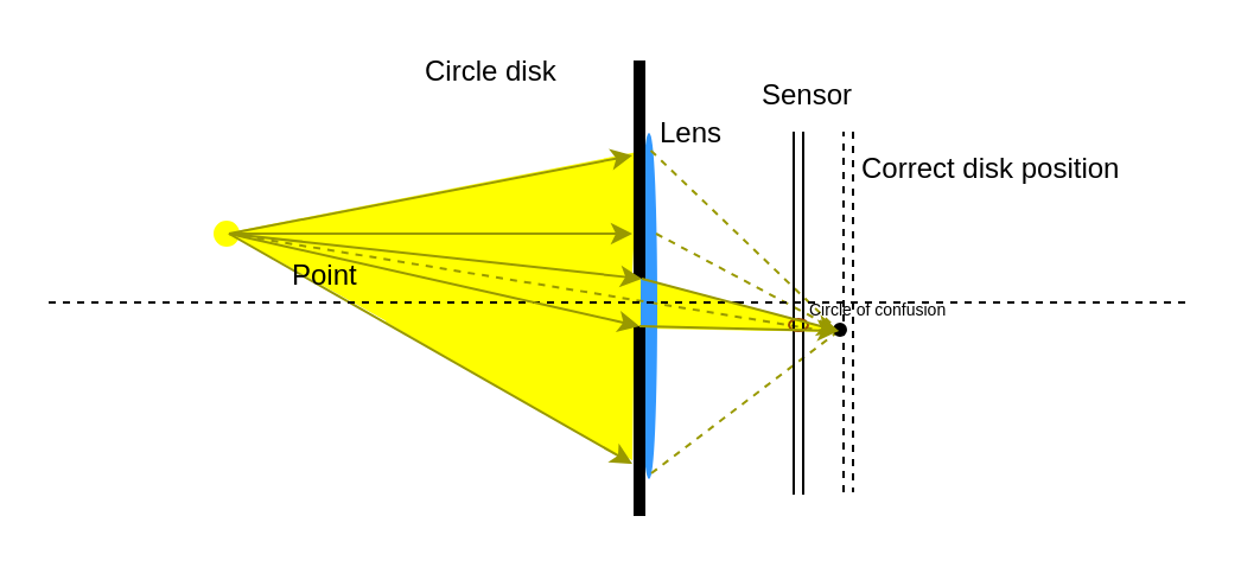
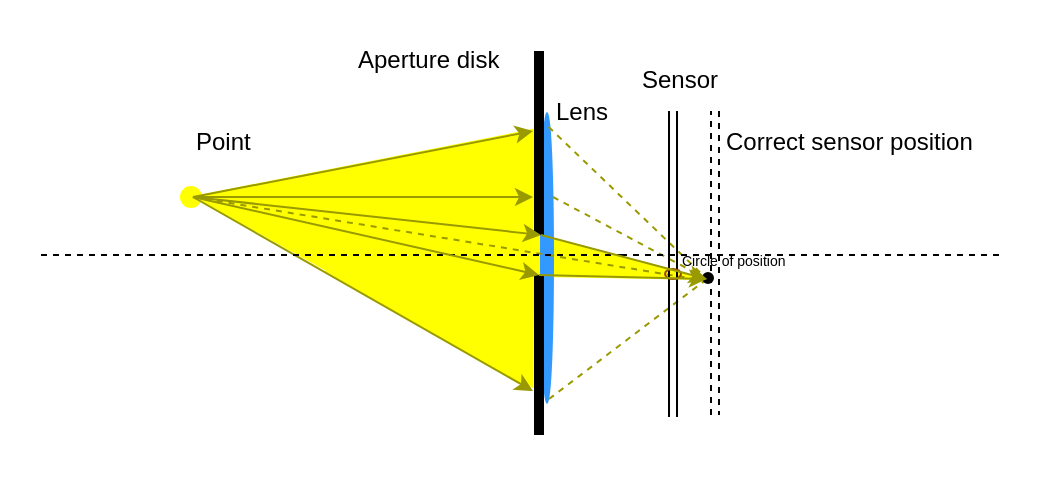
  <mxCell id="0" />
  <mxCell id="1" parent="0" />
  <mxCell id="2" value="" style="rounded=0;whiteSpace=wrap;html=1;strokeColor=#FFFF00;fillColor=#FFFF00;gradientColor=none;fontSize=12;" vertex="1" parent="1"><mxGeometry x="223" y="117" width="46" height="20" as="geometry" /></mxCell>
  <mxCell id="3" value="" style="triangle;whiteSpace=wrap;html=1;strokeColor=#FFFF00;fillColor=#FFFF00;gradientColor=none;fontSize=12;direction=north;rotation=32;" vertex="1" parent="1"><mxGeometry x="214" y="118" width="73" height="60" as="geometry" /></mxCell>
  <mxCell id="4" value="" style="triangle;whiteSpace=wrap;html=1;strokeColor=#FFFF00;fillColor=#FFFF00;gradientColor=none;rotation=8;" vertex="1" parent="1"><mxGeometry x="273" y="124" width="78" height="19" as="geometry" /></mxCell>
  <mxCell id="5" value="" style="ellipse;whiteSpace=wrap;html=1;aspect=fixed;strokeColor=#FFFF00;fillColor=#FFFF00;gradientColor=none;" vertex="1" parent="1"><mxGeometry x="90" y="93" width="10" height="10" as="geometry" /></mxCell>
  <mxCell id="6" value="" style="triangle;whiteSpace=wrap;html=1;strokeColor=#FFFF00;fillColor=#FFFF00;gradientColor=none;direction=west;rotation=9;" vertex="1" parent="1"><mxGeometry x="96" y="51" width="162" height="119" as="geometry" /></mxCell>
  <mxCell id="7" value="" style="triangle;whiteSpace=wrap;html=1;strokeColor=#FFFF00;fillColor=#FFFF00;gradientColor=none;direction=north;rotation=30;" vertex="1" parent="1"><mxGeometry x="183" y="59" width="114" height="112" as="geometry" /></mxCell>
  <mxCell id="8" value="" style="endArrow=classic;html=1;shadow=0;strokeColor=#999900;endFill=1;" edge="1" parent="1"><mxGeometry width="50" height="50" relative="1" as="geometry"><mxPoint x="96" y="98" as="sourcePoint" /><mxPoint x="266" y="98" as="targetPoint" /></mxGeometry></mxCell>
  <mxCell id="9" value="" style="endArrow=classic;html=1;shadow=0;strokeColor=#999900;endFill=1;" edge="1" parent="1"><mxGeometry width="50" height="50" relative="1" as="geometry"><mxPoint x="96" y="98" as="sourcePoint" /><mxPoint x="266" y="195" as="targetPoint" /></mxGeometry></mxCell>
  <mxCell id="10" value="" style="ellipse;whiteSpace=wrap;html=1;strokeColor=#3399FF;fillColor=#3399FF;gradientColor=none;" vertex="1" parent="1"><mxGeometry x="270" y="56" width="6" height="145" as="geometry" /></mxCell>
  <mxCell id="11" value="" style="endArrow=none;html=1;shadow=0;strokeColor=#999900;endFill=0;dashed=1;" edge="1" parent="1"><mxGeometry width="50" height="50" relative="1" as="geometry"><mxPoint x="276" y="98" as="sourcePoint" /><mxPoint x="353" y="139" as="targetPoint" /></mxGeometry></mxCell>
  <mxCell id="12" value="" style="endArrow=none;html=1;shadow=0;strokeColor=#999900;endFill=0;dashed=1;" edge="1" parent="1"><mxGeometry width="50" height="50" relative="1" as="geometry"><mxPoint x="96" y="98" as="sourcePoint" /><mxPoint x="353" y="140" as="targetPoint" /></mxGeometry></mxCell>
  <mxCell id="13" value="" style="endArrow=none;html=1;shadow=0;strokeColor=#999900;endFill=0;dashed=1;" edge="1" parent="1"><mxGeometry width="50" height="50" relative="1" as="geometry"><mxPoint x="274" y="199" as="sourcePoint" /><mxPoint x="353" y="139" as="targetPoint" /></mxGeometry></mxCell>
  <mxCell id="14" value="" style="endArrow=none;dashed=1;html=1;shadow=0;strokeColor=#000000;" edge="1" parent="1"><mxGeometry width="50" height="50" relative="1" as="geometry"><mxPoint x="20" y="127" as="sourcePoint" /><mxPoint x="310" y="127" as="targetPoint" /></mxGeometry></mxCell>
  <mxCell id="15" value="" style="endArrow=classic;html=1;shadow=0;strokeColor=#999900;endFill=1;" edge="1" parent="1"><mxGeometry width="50" height="50" relative="1" as="geometry"><mxPoint x="96" y="98" as="sourcePoint" /><mxPoint x="266" y="65" as="targetPoint" /></mxGeometry></mxCell>
  <mxCell id="16" value="" style="endArrow=none;html=1;shadow=0;strokeColor=#999900;endFill=0;exitX=0.633;exitY=0.048;exitDx=0;exitDy=0;exitPerimeter=0;dashed=1;" edge="1" parent="1" source="10"><mxGeometry width="50" height="50" relative="1" as="geometry"><mxPoint x="70" y="227" as="sourcePoint" /><mxPoint x="353" y="139" as="targetPoint" /></mxGeometry></mxCell>
  <mxCell id="17" value="" style="shape=link;html=1;shadow=0;startArrow=classic;startFill=1;endArrow=classic;endFill=1;strokeColor=#000000;dashed=1;" edge="1" parent="1"><mxGeometry width="50" height="50" relative="1" as="geometry"><mxPoint x="357" y="55" as="sourcePoint" /><mxPoint x="357" y="207" as="targetPoint" /></mxGeometry></mxCell>
- <mxCell id="18" value="Point&lt;br&gt;" style="text;html=1;resizable=0;points=[];autosize=1;align=left;verticalAlign=top;spacingTop=-4;" vertex="1" parent="1"><mxGeometry x="121" y="106" width="40" height="20" as="geometry" /></mxCell>
- <mxCell id="19" value="Correct disk position" style="text;html=1;resizable=0;points=[];autosize=1;align=left;verticalAlign=top;spacingTop=-4;" vertex="1" parent="1"><mxGeometry x="361" y="61" width="140" height="20" as="geometry" /></mxCell>
+ <mxCell id="18" value="Point&lt;br&gt;" style="text;html=1;resizable=0;points=[];autosize=1;align=left;verticalAlign=top;spacingTop=-4;" vertex="1" parent="1"><mxGeometry x="96" y="61" width="40" height="20" as="geometry" /></mxCell>
+ <mxCell id="19" value="Correct sensor position" style="text;html=1;resizable=0;points=[];autosize=1;align=left;verticalAlign=top;spacingTop=-4;" vertex="1" parent="1"><mxGeometry x="361" y="61" width="140" height="20" as="geometry" /></mxCell>
  <mxCell id="20" value="Lens" style="text;html=1;resizable=0;points=[];autosize=1;align=left;verticalAlign=top;spacingTop=-4;" vertex="1" parent="1"><mxGeometry x="276" y="46" width="40" height="20" as="geometry" /></mxCell>
  <mxCell id="21" value="" style="endArrow=none;dashed=1;html=1;shadow=0;strokeColor=#000000;" edge="1" parent="1"><mxGeometry width="50" height="50" relative="1" as="geometry"><mxPoint x="310" y="127" as="sourcePoint" /><mxPoint x="500" y="127" as="targetPoint" /></mxGeometry></mxCell>
  <mxCell id="22" value="" style="ellipse;whiteSpace=wrap;html=1;aspect=fixed;strokeColor=#000000;fillColor=#000000;gradientColor=none;direction=south;" vertex="1" parent="1"><mxGeometry x="351" y="136" width="5" height="5" as="geometry" /></mxCell>
  <mxCell id="23" value="" style="shape=link;html=1;shadow=0;startArrow=openThin;startFill=0;endArrow=openThin;endFill=0;strokeColor=#000000;fontSize=7;" edge="1" parent="1"><mxGeometry width="50" height="50" relative="1" as="geometry"><mxPoint x="336" y="208" as="sourcePoint" /><mxPoint x="336" y="55" as="targetPoint" /></mxGeometry></mxCell>
  <mxCell id="24" value="" style="ellipse;whiteSpace=wrap;html=1;strokeColor=#994C00;fillColor=none;gradientColor=none;fontSize=7;" vertex="1" parent="1"><mxGeometry x="332" y="134" width="8" height="5" as="geometry" /></mxCell>
- <mxCell id="25" value="Circle of confusion" style="text;html=1;resizable=0;points=[];autosize=1;align=left;verticalAlign=top;spacingTop=-4;fontSize=7;" vertex="1" parent="1"><mxGeometry x="338.5" y="124" width="70" height="10" as="geometry" /></mxCell>
+ <mxCell id="25" value="Circle of position" style="text;html=1;resizable=0;points=[];autosize=1;align=left;verticalAlign=top;spacingTop=-4;fontSize=7;" vertex="1" parent="1"><mxGeometry x="338.5" y="124" width="70" height="10" as="geometry" /></mxCell>
  <mxCell id="26" value="Sensor&lt;br style=&quot;font-size: 12px;&quot;&gt;" style="text;html=1;resizable=0;points=[];autosize=1;align=left;verticalAlign=top;spacingTop=-4;fontSize=12;" vertex="1" parent="1"><mxGeometry x="318.5" y="30" width="40" height="16" as="geometry" /></mxCell>
  <mxCell id="27" value="" style="endArrow=none;html=1;shadow=0;strokeColor=#000000;fontSize=12;targetPerimeterSpacing=0;endSize=0;jumpSize=6;startSize=0;jumpStyle=none;strokeWidth=5;" edge="1" parent="1"><mxGeometry width="50" height="50" relative="1" as="geometry"><mxPoint x="269" y="117" as="sourcePoint" /><mxPoint x="269" y="25" as="targetPoint" /></mxGeometry></mxCell>
  <mxCell id="28" value="" style="endArrow=none;html=1;shadow=0;strokeColor=#000000;fontSize=12;targetPerimeterSpacing=0;endSize=0;jumpSize=6;startSize=0;jumpStyle=none;strokeWidth=5;" edge="1" parent="1"><mxGeometry width="50" height="50" relative="1" as="geometry"><mxPoint x="269" y="137" as="sourcePoint" /><mxPoint x="269" y="217" as="targetPoint" /></mxGeometry></mxCell>
  <mxCell id="29" value="" style="endArrow=classic;html=1;shadow=0;strokeColor=#999900;endFill=1;" edge="1" parent="1"><mxGeometry width="50" height="50" relative="1" as="geometry"><mxPoint x="96" y="98" as="sourcePoint" /><mxPoint x="270" y="117" as="targetPoint" /></mxGeometry></mxCell>
  <mxCell id="30" value="" style="endArrow=classic;html=1;shadow=0;strokeColor=#999900;endFill=1;" edge="1" parent="1"><mxGeometry width="50" height="50" relative="1" as="geometry"><mxPoint x="96" y="98" as="sourcePoint" /><mxPoint x="269" y="137" as="targetPoint" /></mxGeometry></mxCell>
  <mxCell id="31" value="" style="endArrow=classic;html=1;shadow=0;strokeColor=#999900;strokeWidth=1;fontSize=12;" edge="1" parent="1"><mxGeometry width="50" height="50" relative="1" as="geometry"><mxPoint x="269" y="137" as="sourcePoint" /><mxPoint x="353" y="139" as="targetPoint" /></mxGeometry></mxCell>
  <mxCell id="32" value="" style="endArrow=classic;html=1;shadow=0;strokeColor=#999900;strokeWidth=1;fontSize=12;" edge="1" parent="1"><mxGeometry width="50" height="50" relative="1" as="geometry"><mxPoint x="270" y="117" as="sourcePoint" /><mxPoint x="353" y="139" as="targetPoint" /></mxGeometry></mxCell>
- <mxCell id="33" value="Circle disk" style="text;html=1;resizable=0;points=[];autosize=1;align=left;verticalAlign=top;spacingTop=-4;fontSize=12;" vertex="1" parent="1"><mxGeometry x="177" y="20" width="90" height="20" as="geometry" /></mxCell>
+ <mxCell id="33" value="Aperture disk" style="text;html=1;resizable=0;points=[];autosize=1;align=left;verticalAlign=top;spacingTop=-4;fontSize=12;" vertex="1" parent="1"><mxGeometry x="177" y="20" width="90" height="20" as="geometry" /></mxCell>
